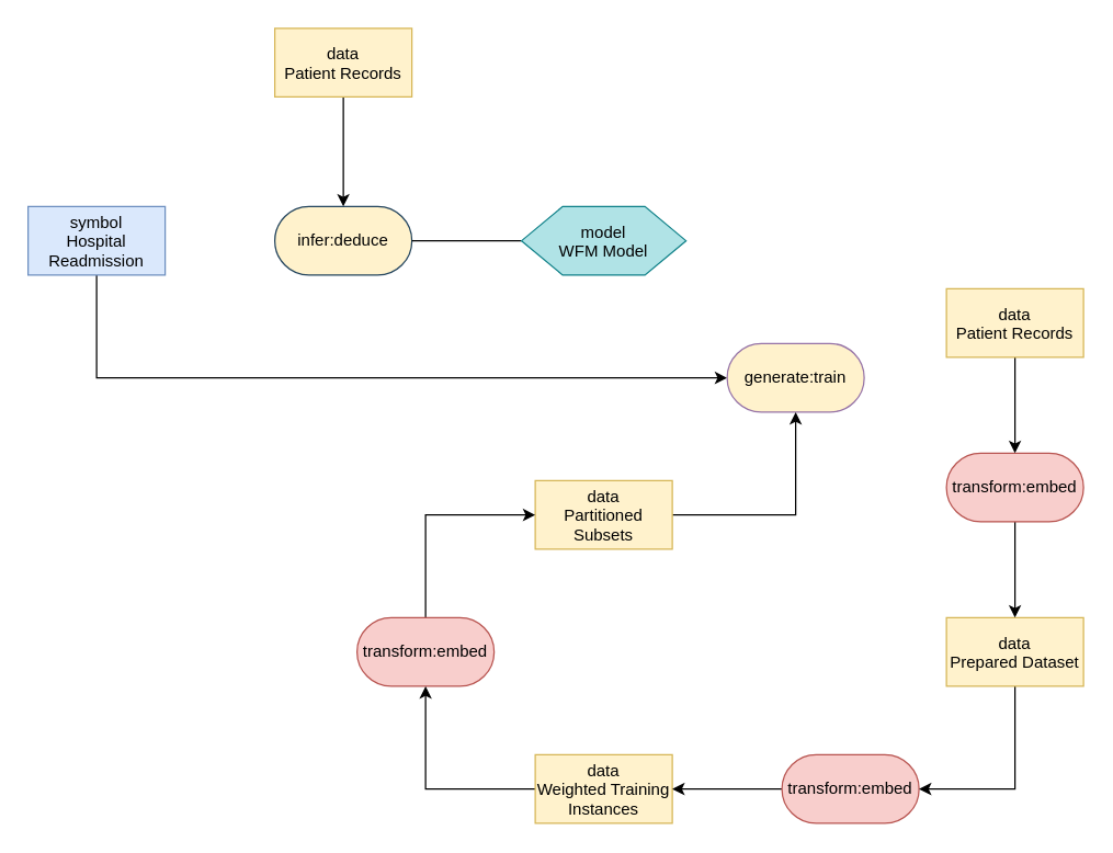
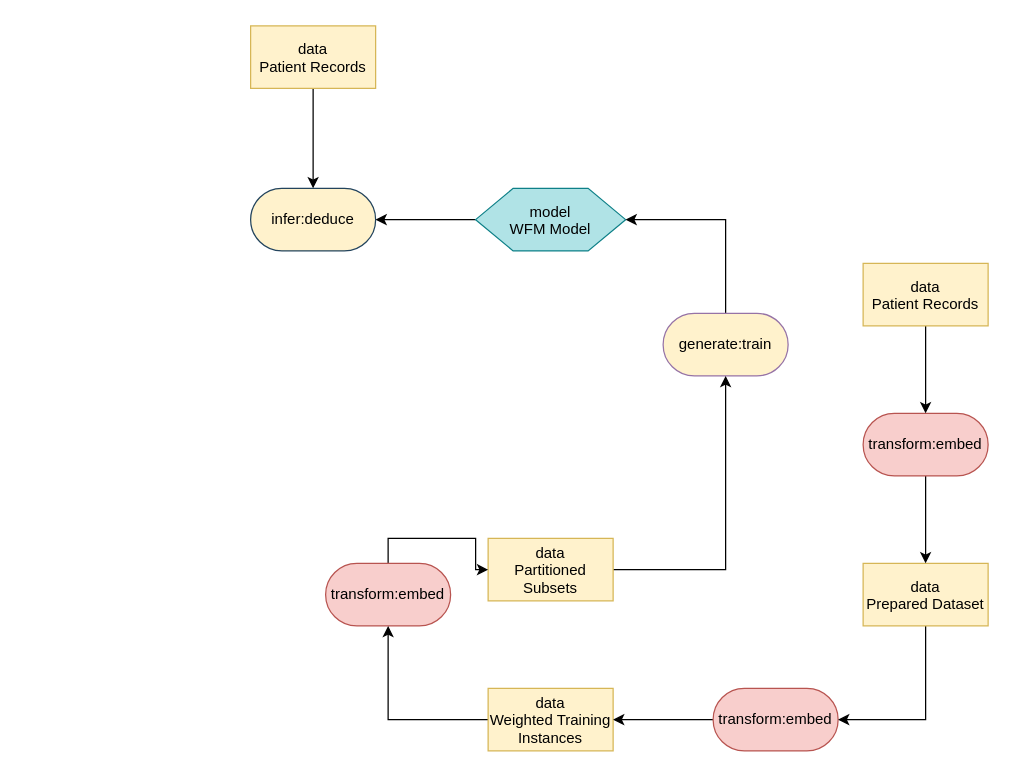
  <mxCell id="0" />
  <mxCell id="1" parent="0" />
- <mxCell id="2" style="edgeStyle=orthogonalEdgeStyle;rounded=0;orthogonalLoop=1;jettySize=auto;html=1;exitX=0.5;exitY=1;exitDx=0;exitDy=0;entryX=0;entryY=0.5;entryDx=0;entryDy=0;" parent="1" source="3" target="10" edge="1"><mxGeometry relative="1" as="geometry" /></mxCell>
- <mxCell id="3" value="symbol&#10;Hospital&#10;Readmission" style="rectangle;fillColor=#dae8fc;strokeColor=#6c8ebf;" parent="1" name="symbol" vertex="1"><mxGeometry x="20" y="150" width="100" height="50" as="geometry" /></mxCell>
  <mxCell id="4" value="infer:deduce" style="rounded=1;whiteSpace=wrap;html=1;arcSize=50;fillColor=#fff2cc;strokeColor=#23445d;" parent="1" name="infer:deduce" vertex="1"><mxGeometry x="200" y="150" width="100" height="50" as="geometry" /></mxCell>
  <mxCell id="5" style="edgeStyle=orthogonalEdgeStyle;rounded=0;orthogonalLoop=1;jettySize=auto;html=1;exitX=0.5;exitY=1;exitDx=0;exitDy=0;entryX=0.5;entryY=0;entryDx=0;entryDy=0;" parent="1" source="6" target="4" edge="1"><mxGeometry relative="1" as="geometry" /></mxCell>
  <mxCell id="6" value="data&#10;Patient Records" style="rectangle;fillColor=#fff2cc;strokeColor=#d6b656;" parent="1" name="data" vertex="1"><mxGeometry x="200" y="20" width="100" height="50" as="geometry" /></mxCell>
- <mxCell id="7" style="edgeStyle=orthogonalEdgeStyle;rounded=0;orthogonalLoop=1;jettySize=auto;html=1;exitX=0;exitY=0.5;exitDx=0;exitDy=0;entryX=1;entryY=0.5;entryDx=0;entryDy=0;endArrow=none;" parent="1" source="8" target="4" edge="1"><mxGeometry relative="1" as="geometry" /></mxCell>
+ <mxCell id="7" style="edgeStyle=orthogonalEdgeStyle;rounded=0;orthogonalLoop=1;jettySize=auto;html=1;exitX=0;exitY=0.5;exitDx=0;exitDy=0;entryX=1;entryY=0.5;entryDx=0;entryDy=0;" parent="1" source="8" target="4" edge="1"><mxGeometry relative="1" as="geometry" /></mxCell>
  <mxCell id="8" value="model&#10;WFM Model" style="shape=hexagon;perimeter=hexagonPerimeter2;fillColor=#b0e3e6;strokeColor=#0e8088;" parent="1" name="model" vertex="1"><mxGeometry x="380" y="150" width="120" height="50" as="geometry" /></mxCell>
+ <mxCell id="9" style="edgeStyle=orthogonalEdgeStyle;rounded=0;orthogonalLoop=1;jettySize=auto;html=1;exitX=0.5;exitY=0;exitDx=0;exitDy=0;entryX=1;entryY=0.5;entryDx=0;entryDy=0;" parent="1" source="10" target="8" edge="1"><mxGeometry relative="1" as="geometry" /></mxCell>
  <mxCell id="10" value="generate:train" style="rounded=1;whiteSpace=wrap;html=1;arcSize=50;fillColor=#fff2cc;strokeColor=#9673a6;" parent="1" name="generate:train" vertex="1"><mxGeometry x="530" y="250" width="100" height="50" as="geometry" /></mxCell>
  <mxCell id="11" style="edgeStyle=orthogonalEdgeStyle;rounded=0;orthogonalLoop=1;jettySize=auto;html=1;exitX=1;exitY=0.5;exitDx=0;exitDy=0;entryX=0.5;entryY=1;entryDx=0;entryDy=0;" parent="1" source="12" target="10" edge="1"><mxGeometry relative="1" as="geometry" /></mxCell>
- <mxCell id="12" value="data&#10;Partitioned&#10;Subsets" style="rectangle;fillColor=#fff2cc;strokeColor=#d6b656;" parent="1" name="data" vertex="1"><mxGeometry x="390" y="350" width="100" height="50" as="geometry" /></mxCell>
+ <mxCell id="12" value="data&#10;Partitioned&#10;Subsets" style="rectangle;fillColor=#fff2cc;strokeColor=#d6b656;" parent="1" name="data" vertex="1"><mxGeometry x="390" y="430" width="100" height="50" as="geometry" /></mxCell>
  <mxCell id="13" style="edgeStyle=orthogonalEdgeStyle;rounded=0;orthogonalLoop=1;jettySize=auto;html=1;exitX=0.5;exitY=0;exitDx=0;exitDy=0;entryX=0;entryY=0.5;entryDx=0;entryDy=0;" parent="1" source="14" target="12" edge="1"><mxGeometry relative="1" as="geometry" /></mxCell>
  <mxCell id="14" value="transform:embed" style="rounded=1;whiteSpace=wrap;html=1;arcSize=50;fillColor=#f8cecc;strokeColor=#b85450;" parent="1" name="transform" vertex="1"><mxGeometry x="260" y="450" width="100" height="50" as="geometry" /></mxCell>
  <mxCell id="15" style="edgeStyle=orthogonalEdgeStyle;rounded=0;orthogonalLoop=1;jettySize=auto;html=1;exitX=0;exitY=0.5;exitDx=0;exitDy=0;entryX=0.5;entryY=1;entryDx=0;entryDy=0;" parent="1" source="16" target="14" edge="1"><mxGeometry relative="1" as="geometry" /></mxCell>
  <mxCell id="16" value="data&#10;Weighted Training&#10;Instances" style="rectangle;fillColor=#fff2cc;strokeColor=#d6b656;" parent="1" name="data" vertex="1"><mxGeometry x="390" y="550" width="100" height="50" as="geometry" /></mxCell>
  <mxCell id="17" style="edgeStyle=orthogonalEdgeStyle;rounded=0;orthogonalLoop=1;jettySize=auto;html=1;exitX=0;exitY=0.5;exitDx=0;exitDy=0;entryX=1;entryY=0.5;entryDx=0;entryDy=0;" parent="1" source="18" target="16" edge="1"><mxGeometry relative="1" as="geometry" /></mxCell>
  <mxCell id="18" value="transform:embed" style="rounded=1;whiteSpace=wrap;html=1;arcSize=50;fillColor=#f8cecc;strokeColor=#b85450;" parent="1" name="transform" vertex="1"><mxGeometry x="570" y="550" width="100" height="50" as="geometry" /></mxCell>
  <mxCell id="19" style="edgeStyle=orthogonalEdgeStyle;rounded=0;orthogonalLoop=1;jettySize=auto;html=1;exitX=0.5;exitY=1;exitDx=0;exitDy=0;entryX=1;entryY=0.5;entryDx=0;entryDy=0;" parent="1" source="20" target="18" edge="1"><mxGeometry relative="1" as="geometry" /></mxCell>
  <mxCell id="20" value="data&#10;Prepared Dataset" style="rectangle;fillColor=#fff2cc;strokeColor=#d6b656;" parent="1" name="data" vertex="1"><mxGeometry x="690" y="450" width="100" height="50" as="geometry" /></mxCell>
  <mxCell id="21" style="edgeStyle=orthogonalEdgeStyle;rounded=0;orthogonalLoop=1;jettySize=auto;html=1;exitX=0.5;exitY=1;exitDx=0;exitDy=0;entryX=0.5;entryY=0;entryDx=0;entryDy=0;" parent="1" source="22" target="20" edge="1"><mxGeometry relative="1" as="geometry" /></mxCell>
  <mxCell id="22" value="transform:embed" style="rounded=1;whiteSpace=wrap;html=1;arcSize=50;fillColor=#f8cecc;strokeColor=#b85450;" parent="1" name="transform" vertex="1"><mxGeometry x="690" y="330" width="100" height="50" as="geometry" /></mxCell>
  <mxCell id="23" style="edgeStyle=orthogonalEdgeStyle;rounded=0;orthogonalLoop=1;jettySize=auto;html=1;exitX=0.5;exitY=1;exitDx=0;exitDy=0;entryX=0.5;entryY=0;entryDx=0;entryDy=0;" parent="1" source="24" target="22" edge="1"><mxGeometry relative="1" as="geometry" /></mxCell>
  <mxCell id="24" value="data&#10;Patient Records" style="rectangle;fillColor=#fff2cc;strokeColor=#d6b656;" parent="1" name="data" vertex="1"><mxGeometry x="690" y="210" width="100" height="50" as="geometry" /></mxCell>
